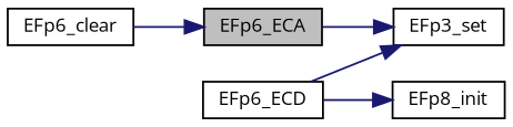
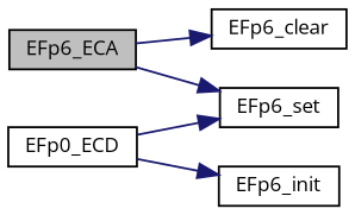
  digraph {
    fontname="Open Sans"
    rankdir=LR
    node [color=black fillcolor=white fontname="Open Sans" fontsize=10 shape=record style=filled]
    edge [color=midnightblue fontname="Open Sans" fontsize=10 labelfontname=Helvetica labelfontsize=10 style=solid]
    n1 [fillcolor=grey75 fontcolor=black height=0.2 label=EFp6_ECA width=0.4]
    n2 [height=0.2 label=EFp6_clear width=0.4]
-   n3 [height=0.2 label=EFp3_set width=0.4]
-   n4 [height=0.2 label=EFp6_ECD width=0.4]
-   n5 [height=0.2 label=EFp8_init width=0.4]
-   n2 -> n1
+   n3 [height=0.2 label=EFp6_set width=0.4]
+   n4 [height=0.2 label=EFp0_ECD width=0.4]
+   n5 [height=0.2 label=EFp6_init width=0.4]
+   n1 -> n2
    n1 -> n3
    n4 -> n3
    n4 -> n5
  }
